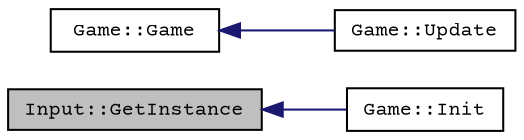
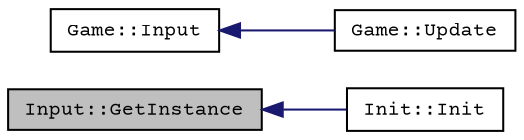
  digraph {
    fontname="Courier Prime"
    rankdir=LR
    node [color=black fillcolor=white fontname="Courier Prime" fontsize=10 shape=record style=filled]
    edge [color=midnightblue dir=back fontname="Courier Prime" fontsize=10 labelfontname=Helvetica labelfontsize=10 style=solid]
    n1 [fillcolor=grey75 fontcolor=black height=0.2 label="Input::GetInstance" width=0.4]
-   n2 [height=0.2 label="Game::Init" width=0.4]
-   n3 [height=0.2 label="Game::Game" width=0.4]
+   n2 [height=0.2 label="Init::Init" width=0.4]
+   n3 [height=0.2 label="Game::Input" width=0.4]
    n4 [height=0.2 label="Game::Update" width=0.4]
    n1 -> n2
    n3 -> n4
  }
